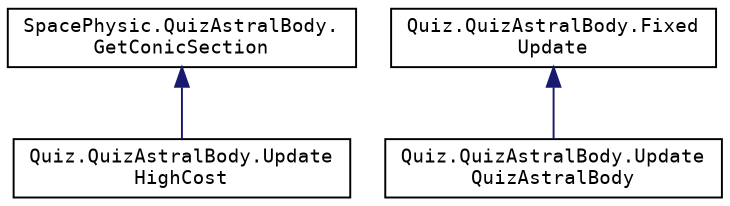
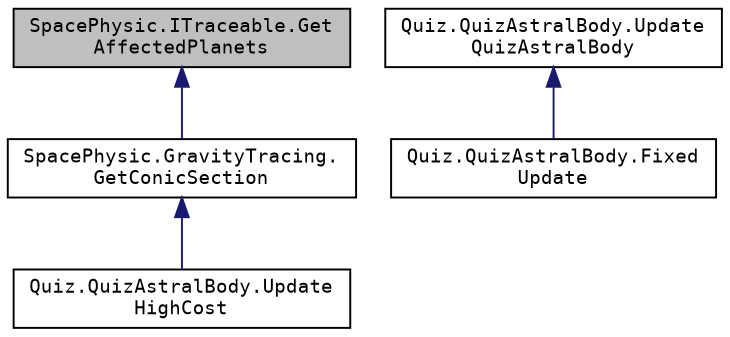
  digraph {
    fontname="DejaVu Sans Mono"
    rankdir=TB
    node [color=black fillcolor=white fontname="DejaVu Sans Mono" fontsize=10 shape=record style=filled]
    edge [color=midnightblue dir=back fontname="DejaVu Sans Mono" fontsize=10 labelfontname=Helvetica labelfontsize=10 style=solid]
-   n2 [height=0.2 label="SpacePhysic.QuizAstralBody.\lGetConicSection" width=0.4]
+   n1 [fillcolor=grey75 fontcolor=black height=0.2 label="SpacePhysic.ITraceable.Get\lAffectedPlanets" width=0.4]
+   n2 [height=0.2 label="SpacePhysic.GravityTracing.\lGetConicSection" width=0.4]
    n3 [height=0.2 label="Quiz.QuizAstralBody.Update\lHighCost" width=0.4]
    n4 [height=0.2 label="Quiz.QuizAstralBody.Update\lQuizAstralBody" width=0.4]
    n5 [height=0.2 label="Quiz.QuizAstralBody.Fixed\lUpdate" width=0.4]
+   n1 -> n2
    n2 -> n3
-   n5 -> n4
+   n4 -> n5
  }
